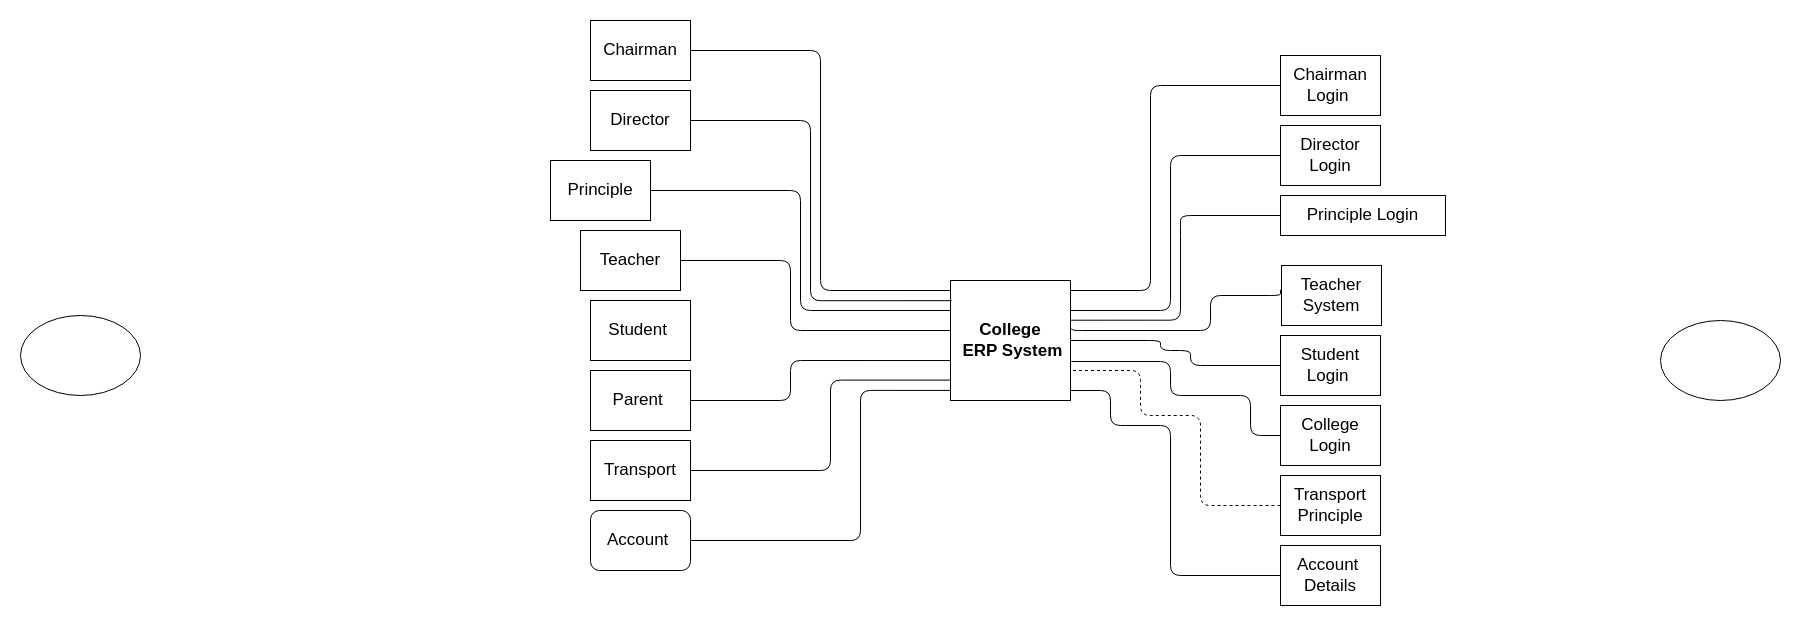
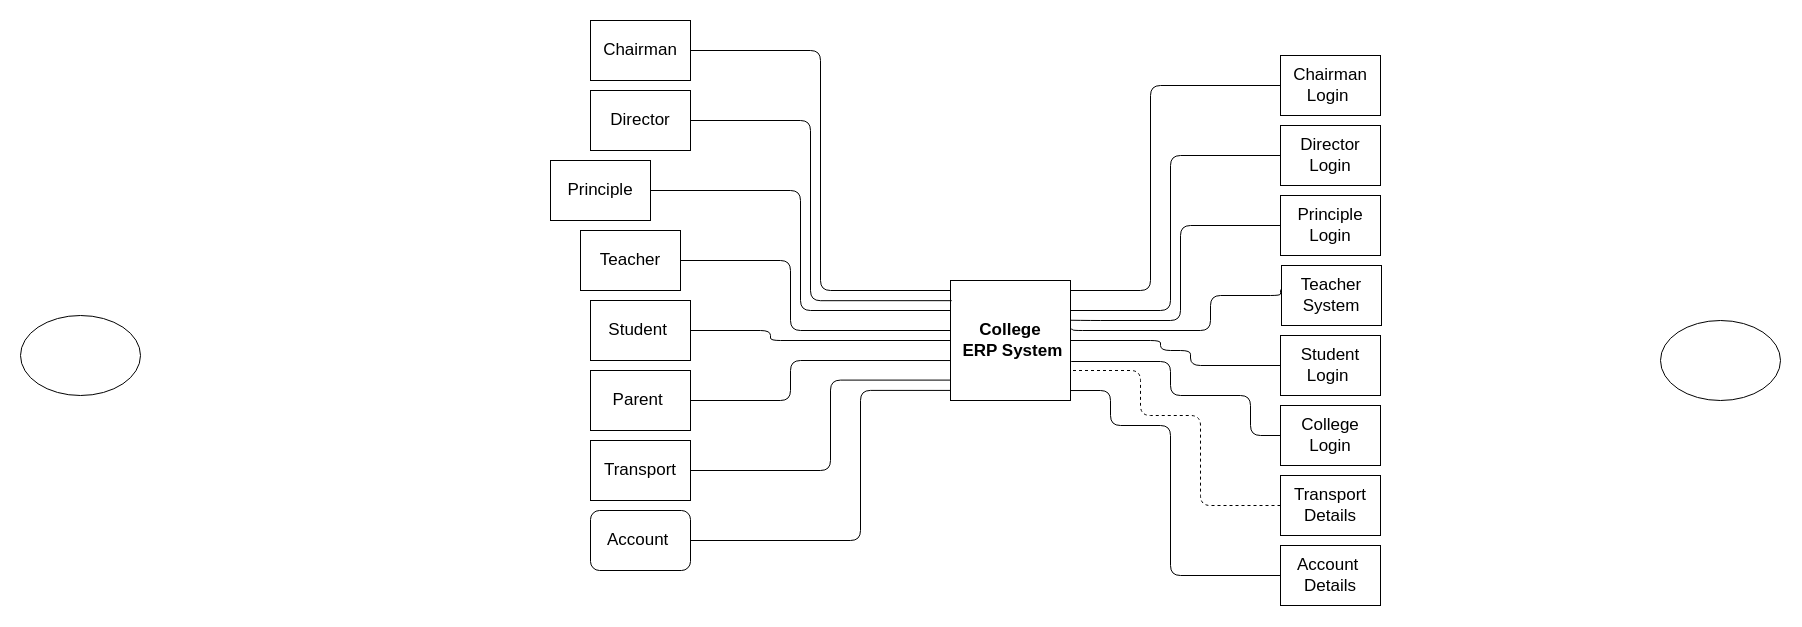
  <mxCell id="0" />
  <mxCell id="1" parent="0" />
  <mxCell id="2" value="&lt;div style=&quot;font-size: 17px;&quot;&gt;&lt;b style=&quot;&quot;&gt;&lt;font style=&quot;font-size: 17px;&quot;&gt;College&lt;/font&gt;&lt;/b&gt;&lt;/div&gt;&lt;div style=&quot;font-size: 17px;&quot;&gt;&lt;b style=&quot;&quot;&gt;&lt;font style=&quot;font-size: 17px;&quot;&gt;&amp;nbsp;ERP System&lt;/font&gt;&lt;/b&gt;&lt;/div&gt;" style="rounded=0;whiteSpace=wrap;html=1;" vertex="1" parent="1"><mxGeometry x="950" y="280" width="120" height="120" as="geometry" /></mxCell>
  <mxCell id="3" style="edgeStyle=orthogonalEdgeStyle;html=1;fontSize=17;endArrow=none;endFill=0;" edge="1" parent="1" source="4" target="2"><mxGeometry relative="1" as="geometry"><mxPoint x="890" y="300" as="targetPoint" /><Array as="points"><mxPoint x="820" y="50" /><mxPoint x="820" y="290" /></Array></mxGeometry></mxCell>
  <mxCell id="4" value="Chairman" style="rounded=0;whiteSpace=wrap;html=1;fontSize=17;" vertex="1" parent="1"><mxGeometry x="590" y="20" width="100" height="60" as="geometry" /></mxCell>
  <mxCell id="5" style="edgeStyle=orthogonalEdgeStyle;html=1;fontSize=17;entryX=0.01;entryY=0.168;entryDx=0;entryDy=0;entryPerimeter=0;endArrow=none;endFill=0;" edge="1" parent="1" source="6" target="2"><mxGeometry relative="1" as="geometry"><mxPoint x="890" y="300" as="targetPoint" /><Array as="points"><mxPoint x="810" y="120" /><mxPoint x="810" y="300" /></Array></mxGeometry></mxCell>
  <mxCell id="6" value="Director" style="rounded=0;whiteSpace=wrap;html=1;fontSize=17;" vertex="1" parent="1"><mxGeometry x="590" y="90" width="100" height="60" as="geometry" /></mxCell>
  <mxCell id="7" style="edgeStyle=orthogonalEdgeStyle;html=1;fontSize=17;endArrow=none;endFill=0;entryX=0;entryY=0.25;entryDx=0;entryDy=0;" edge="1" parent="1" source="8" target="2"><mxGeometry relative="1" as="geometry"><mxPoint x="890" y="310" as="targetPoint" /><Array as="points"><mxPoint x="800" y="190" /><mxPoint x="800" y="310" /></Array></mxGeometry></mxCell>
  <mxCell id="8" value="Principle" style="rounded=0;whiteSpace=wrap;html=1;fontSize=17;" vertex="1" parent="1"><mxGeometry x="550" y="160" width="100" height="60" as="geometry" /></mxCell>
  <mxCell id="9" style="edgeStyle=orthogonalEdgeStyle;html=1;fontSize=17;endArrow=none;endFill=0;" edge="1" parent="1" source="10" target="2"><mxGeometry relative="1" as="geometry"><mxPoint x="890" y="330" as="targetPoint" /><Array as="points"><mxPoint x="790" y="260" /><mxPoint x="790" y="330" /></Array></mxGeometry></mxCell>
  <mxCell id="10" value="Teacher" style="rounded=0;whiteSpace=wrap;html=1;fontSize=17;" vertex="1" parent="1"><mxGeometry x="580" y="230" width="100" height="60" as="geometry" /></mxCell>
+ <mxCell id="11" style="edgeStyle=orthogonalEdgeStyle;html=1;fontSize=17;endArrow=none;endFill=0;" edge="1" parent="1" source="12" target="2"><mxGeometry relative="1" as="geometry"><Array as="points"><mxPoint x="770" y="330" /><mxPoint x="770" y="340" /></Array></mxGeometry></mxCell>
  <mxCell id="12" value="Student&amp;nbsp;" style="rounded=0;whiteSpace=wrap;html=1;fontSize=17;" vertex="1" parent="1"><mxGeometry x="590" y="300" width="100" height="60" as="geometry" /></mxCell>
  <mxCell id="13" style="edgeStyle=orthogonalEdgeStyle;html=1;fontSize=17;endArrow=none;endFill=0;entryX=0.003;entryY=0.667;entryDx=0;entryDy=0;entryPerimeter=0;" edge="1" parent="1" source="14" target="2"><mxGeometry relative="1" as="geometry"><mxPoint x="860" y="360" as="targetPoint" /><Array as="points"><mxPoint x="790" y="400" /><mxPoint x="790" y="360" /></Array></mxGeometry></mxCell>
  <mxCell id="14" value="Parent&amp;nbsp;" style="rounded=0;whiteSpace=wrap;html=1;fontSize=17;" vertex="1" parent="1"><mxGeometry x="590" y="370" width="100" height="60" as="geometry" /></mxCell>
  <mxCell id="15" style="edgeStyle=orthogonalEdgeStyle;html=1;fontSize=17;endArrow=none;endFill=0;entryX=0.001;entryY=0.83;entryDx=0;entryDy=0;entryPerimeter=0;" edge="1" parent="1" source="16" target="2"><mxGeometry relative="1" as="geometry"><mxPoint x="890" y="380" as="targetPoint" /><Array as="points"><mxPoint x="830" y="470" /><mxPoint x="830" y="380" /></Array></mxGeometry></mxCell>
  <mxCell id="16" value="Transport" style="rounded=0;whiteSpace=wrap;html=1;fontSize=17;" vertex="1" parent="1"><mxGeometry x="590" y="440" width="100" height="60" as="geometry" /></mxCell>
  <mxCell id="17" style="edgeStyle=orthogonalEdgeStyle;html=1;fontSize=17;endArrow=none;endFill=0;entryX=-0.002;entryY=0.916;entryDx=0;entryDy=0;entryPerimeter=0;" edge="1" parent="1" source="18" target="2"><mxGeometry relative="1" as="geometry"><mxPoint x="890" y="390" as="targetPoint" /><Array as="points"><mxPoint x="860" y="540" /><mxPoint x="860" y="390" /></Array></mxGeometry></mxCell>
  <mxCell id="18" value="Account&amp;nbsp;" style="whiteSpace=wrap;html=1;fontSize=17;rounded=1;" vertex="1" parent="1"><mxGeometry x="590" y="510" width="100" height="60" as="geometry" /></mxCell>
  <mxCell id="19" style="edgeStyle=orthogonalEdgeStyle;html=1;fontSize=17;endArrow=none;endFill=0;exitX=0;exitY=0.5;exitDx=0;exitDy=0;" edge="1" source="20" parent="1"><mxGeometry relative="1" as="geometry"><mxPoint x="1070" y="290" as="targetPoint" /><Array as="points"><mxPoint x="1150" y="85" /><mxPoint x="1150" y="290" /><mxPoint x="1070" y="290" /></Array></mxGeometry></mxCell>
  <mxCell id="20" value="Chairman&lt;br&gt;Login&amp;nbsp;" style="rounded=0;whiteSpace=wrap;html=1;fontSize=17;" vertex="1" parent="1"><mxGeometry x="1280" y="55" width="100" height="60" as="geometry" /></mxCell>
  <mxCell id="21" style="edgeStyle=orthogonalEdgeStyle;html=1;fontSize=17;entryX=1;entryY=0.25;entryDx=0;entryDy=0;endArrow=none;endFill=0;exitX=0;exitY=0.5;exitDx=0;exitDy=0;" edge="1" source="22" parent="1" target="2"><mxGeometry relative="1" as="geometry"><mxPoint x="1586.2" y="335.16" as="targetPoint" /><Array as="points"><mxPoint x="1170" y="155" /><mxPoint x="1170" y="310" /></Array></mxGeometry></mxCell>
  <mxCell id="22" value="Director Login" style="rounded=0;whiteSpace=wrap;html=1;fontSize=17;" vertex="1" parent="1"><mxGeometry x="1280" y="125" width="100" height="60" as="geometry" /></mxCell>
  <mxCell id="23" style="edgeStyle=orthogonalEdgeStyle;html=1;fontSize=17;endArrow=none;endFill=0;exitX=0;exitY=0.5;exitDx=0;exitDy=0;entryX=0.996;entryY=0.331;entryDx=0;entryDy=0;entryPerimeter=0;" edge="1" source="24" parent="1" target="2"><mxGeometry relative="1" as="geometry"><mxPoint x="1090" y="330" as="targetPoint" /><Array as="points"><mxPoint x="1180" y="225" /><mxPoint x="1180" y="320" /><mxPoint x="1090" y="320" /></Array></mxGeometry></mxCell>
- <mxCell id="24" value="Principle Login" style="rounded=0;whiteSpace=wrap;html=1;fontSize=17;" vertex="1" parent="1"><mxGeometry x="1280" y="195" width="165" height="40" as="geometry" /></mxCell>
+ <mxCell id="24" value="Principle Login" style="rounded=0;whiteSpace=wrap;html=1;fontSize=17;" vertex="1" parent="1"><mxGeometry x="1280" y="195" width="100" height="60" as="geometry" /></mxCell>
  <mxCell id="25" style="edgeStyle=orthogonalEdgeStyle;html=1;fontSize=17;endArrow=none;endFill=0;exitX=0;exitY=0.399;exitDx=0;exitDy=0;exitPerimeter=0;entryX=0.997;entryY=0.405;entryDx=0;entryDy=0;entryPerimeter=0;" edge="1" source="26" parent="1" target="2"><mxGeometry relative="1" as="geometry"><mxPoint x="1585" y="365" as="targetPoint" /><Array as="points"><mxPoint x="1280" y="295" /><mxPoint x="1210" y="295" /><mxPoint x="1210" y="330" /><mxPoint x="1072" y="330" /><mxPoint x="1072" y="329" /></Array></mxGeometry></mxCell>
  <mxCell id="26" value="Teacher&lt;br&gt;System" style="rounded=0;whiteSpace=wrap;html=1;fontSize=17;" vertex="1" parent="1"><mxGeometry x="1281" y="265" width="100" height="60" as="geometry" /></mxCell>
  <mxCell id="27" style="edgeStyle=orthogonalEdgeStyle;html=1;fontSize=17;endArrow=none;endFill=0;exitX=0;exitY=0.5;exitDx=0;exitDy=0;entryX=1;entryY=0.5;entryDx=0;entryDy=0;" edge="1" source="28" parent="1" target="2"><mxGeometry relative="1" as="geometry"><mxPoint x="1160" y="350" as="targetPoint" /><Array as="points"><mxPoint x="1190" y="365" /><mxPoint x="1190" y="350" /><mxPoint x="1160" y="350" /><mxPoint x="1160" y="340" /></Array></mxGeometry></mxCell>
  <mxCell id="28" value="Student&lt;br&gt;Login&amp;nbsp;" style="rounded=0;whiteSpace=wrap;html=1;fontSize=17;" vertex="1" parent="1"><mxGeometry x="1280" y="335" width="100" height="60" as="geometry" /></mxCell>
  <mxCell id="29" style="edgeStyle=orthogonalEdgeStyle;html=1;fontSize=17;endArrow=none;endFill=0;exitX=0;exitY=0.5;exitDx=0;exitDy=0;entryX=1.006;entryY=0.675;entryDx=0;entryDy=0;entryPerimeter=0;" edge="1" source="30" parent="1" target="2"><mxGeometry relative="1" as="geometry"><mxPoint x="1170" y="390" as="targetPoint" /><Array as="points"><mxPoint x="1250" y="435" /><mxPoint x="1250" y="395" /><mxPoint x="1170" y="395" /><mxPoint x="1170" y="361" /></Array></mxGeometry></mxCell>
  <mxCell id="30" value="College &lt;br&gt;Login" style="rounded=0;whiteSpace=wrap;html=1;fontSize=17;" vertex="1" parent="1"><mxGeometry x="1280" y="405" width="100" height="60" as="geometry" /></mxCell>
  <mxCell id="31" style="edgeStyle=orthogonalEdgeStyle;html=1;fontSize=17;endArrow=none;endFill=0;exitX=0;exitY=0.5;exitDx=0;exitDy=0;entryX=1;entryY=0.75;entryDx=0;entryDy=0;dashed=1;" edge="1" source="32" parent="1" target="2"><mxGeometry relative="1" as="geometry"><mxPoint x="1170" y="470" as="targetPoint" /><Array as="points"><mxPoint x="1200" y="505" /><mxPoint x="1200" y="415" /><mxPoint x="1140" y="415" /><mxPoint x="1140" y="370" /></Array></mxGeometry></mxCell>
- <mxCell id="32" value="Transport Principle" style="rounded=0;whiteSpace=wrap;html=1;fontSize=17;" vertex="1" parent="1"><mxGeometry x="1280" y="475" width="100" height="60" as="geometry" /></mxCell>
+ <mxCell id="32" value="Transport Details" style="rounded=0;whiteSpace=wrap;html=1;fontSize=17;" vertex="1" parent="1"><mxGeometry x="1280" y="475" width="100" height="60" as="geometry" /></mxCell>
  <mxCell id="33" style="edgeStyle=orthogonalEdgeStyle;html=1;fontSize=17;endArrow=none;endFill=0;exitX=0;exitY=0.5;exitDx=0;exitDy=0;entryX=1;entryY=0.917;entryDx=0;entryDy=0;entryPerimeter=0;" edge="1" source="34" parent="1" target="2"><mxGeometry relative="1" as="geometry"><mxPoint x="1100" y="390" as="targetPoint" /><Array as="points"><mxPoint x="1170" y="575" /><mxPoint x="1170" y="425" /><mxPoint x="1110" y="425" /><mxPoint x="1110" y="390" /></Array></mxGeometry></mxCell>
  <mxCell id="34" value="Account&amp;nbsp;&lt;br&gt;Details" style="rounded=0;whiteSpace=wrap;html=1;fontSize=17;" vertex="1" parent="1"><mxGeometry x="1280" y="545" width="100" height="60" as="geometry" /></mxCell>
  <mxCell id="35" value="" style="ellipse;whiteSpace=wrap;html=1;fontSize=17;" vertex="1" parent="1"><mxGeometry x="1660" y="320" width="120" height="80" as="geometry" /></mxCell>
  <mxCell id="36" value="" style="ellipse;whiteSpace=wrap;html=1;fontSize=17;" vertex="1" parent="1"><mxGeometry x="20" y="315" width="120" height="80" as="geometry" /></mxCell>
